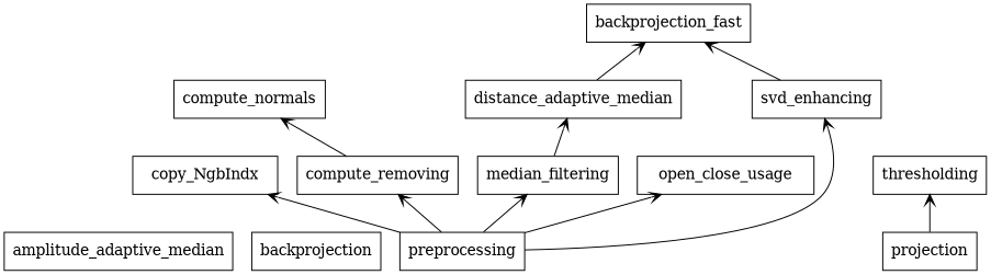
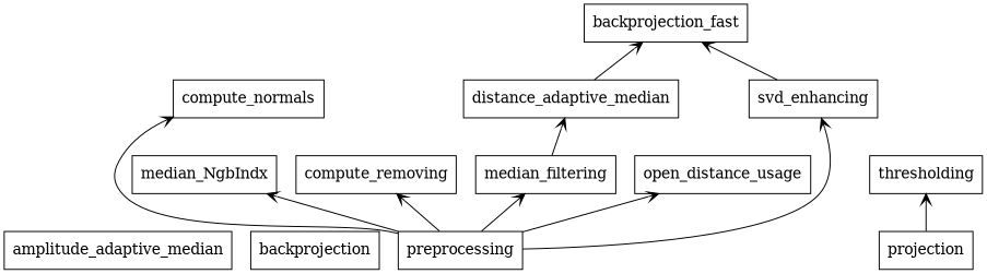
  digraph {
    rankdir=BT
    node [shape=box]
    edge [arrowhead=open arrowtail=none]
    n1 [label=amplitude_adaptive_median]
    n2 [label=backprojection]
    n3 [label=backprojection_fast]
    n4 [label=compute_normals]
-   n5 [label=copy_NgbIndx]
+   n5 [label=median_NgbIndx]
    n6 [label=distance_adaptive_median]
    n7 [label=compute_removing]
    n8 [label=median_filtering]
-   n9 [label=open_close_usage]
+   n9 [label=open_distance_usage]
    n10 [label=preprocessing]
    n11 [label=svd_enhancing]
    n12 [label=thresholding]
    n13 [label=projection]
    n6 -> n3
    n8 -> n6
-   n7 -> n4
+   n10 -> n4
    n10 -> n5
    n10 -> n7
    n10 -> n8
    n10 -> n9
    n10 -> n11
    n11 -> n3
    n13 -> n12
  }
